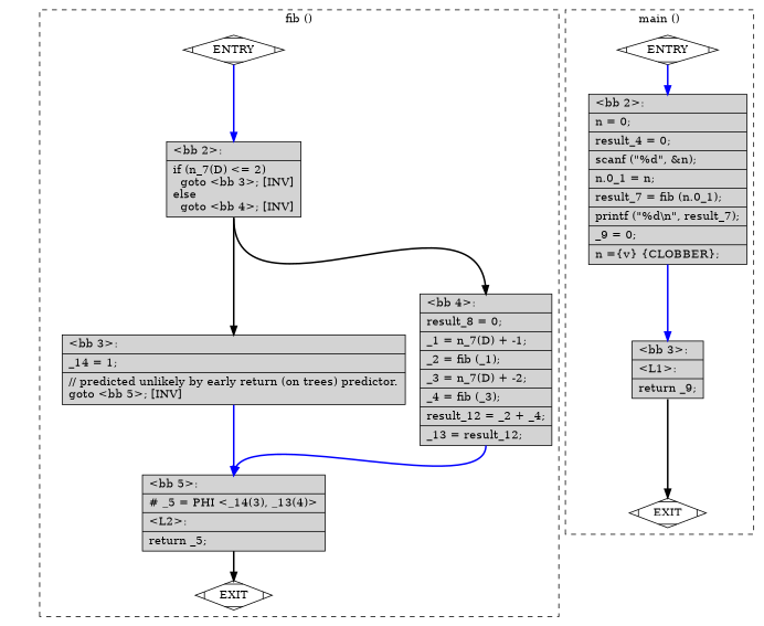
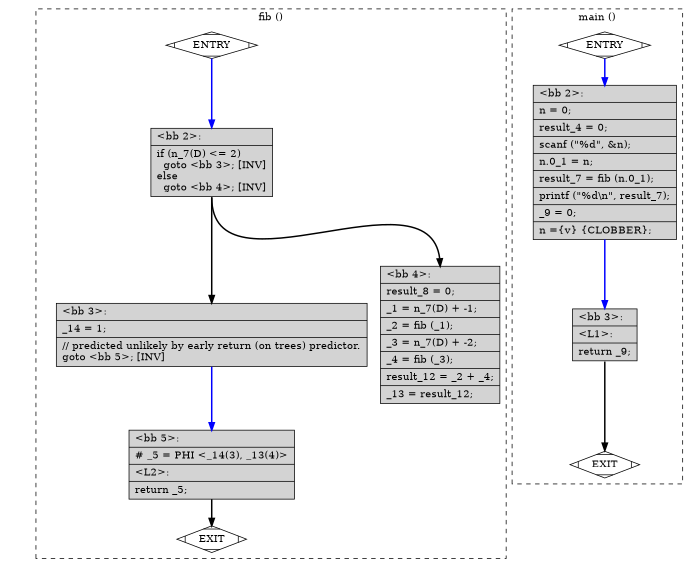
  digraph {
    node [fillcolor=lightgrey shape=record style=filled]
    edge [constraint=true headport=n style="solid,bold" tailport=s color=blue weight=100]
    n1 [fillcolor=white label=ENTRY shape=Mdiamond]
    n2 [fillcolor=white label=EXIT shape=Mdiamond]
    n3 [label="{\<bb\ 2\>:\l|if\ (n_7(D)\ \<=\ 2)\l\ \ goto\ \<bb\ 3\>;\ [INV]\lelse\l\ \ goto\ \<bb\ 4\>;\ [INV]\l}"]
    n4 [label="{\<bb\ 3\>:\l|_14\ =\ 1;\l|//\ predicted\ unlikely\ by\ early\ return\ (on\ trees)\ predictor.\lgoto\ \<bb\ 5\>;\ [INV]\l}"]
    n5 [label="{\<bb\ 4\>:\l|result_8\ =\ 0;\l|_1\ =\ n_7(D)\ +\ -1;\l|_2\ =\ fib\ (_1);\l|_3\ =\ n_7(D)\ +\ -2;\l|_4\ =\ fib\ (_3);\l|result_12\ =\ _2\ +\ _4;\l|_13\ =\ result_12;\l}"]
    n6 [label="{\<bb\ 5\>:\l|#\ _5\ =\ PHI\ \<_14(3),\ _13(4)\>\l|\<L2\>:\l|return\ _5;\l}"]
    n7 [fillcolor=white label=ENTRY shape=Mdiamond]
    n8 [fillcolor=white label=EXIT shape=Mdiamond]
    n9 [label="{\<bb\ 2\>:\l|n\ =\ 0;\l|result_4\ =\ 0;\l|scanf\ (\"%d\",\ &n);\l|n.0_1\ =\ n;\l|result_7\ =\ fib\ (n.0_1);\l|printf\ (\"%d\\n\",\ result_7);\l|_9\ =\ 0;\l|n\ =\{v\}\ \{CLOBBER\};\l}"]
    n10 [label="{\<bb\ 3\>:\l|\<L1\>:\l|return\ _9;\l}"]
    subgraph cluster_1 {
      color=black
      label="fib ()"
      style=dashed
      n1
      n2
      n3
      n4
      n5
      n6
    }
    subgraph cluster_2 {
      color=black
      label="main ()"
      style=dashed
      n7
      n8
      n9
      n10
    }
    n1 -> n2 [style=invis color="" weight=""]
    n1 -> n3
    n3 -> n4 [color=black weight=10]
    n3 -> n5 [color=black weight=10]
    n4 -> n6
-   n5 -> n6
    n6 -> n2 [color=black weight=10]
    n7 -> n8 [style=invis color="" weight=""]
    n7 -> n9
    n9 -> n10
    n10 -> n8 [color=black weight=10]
  }
